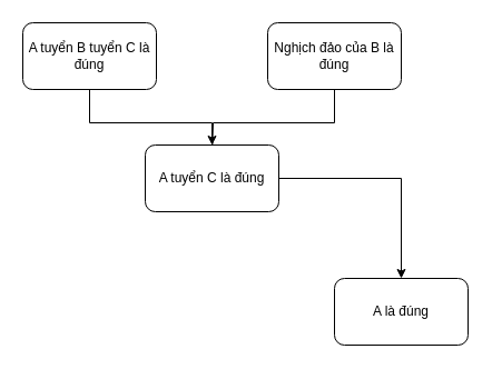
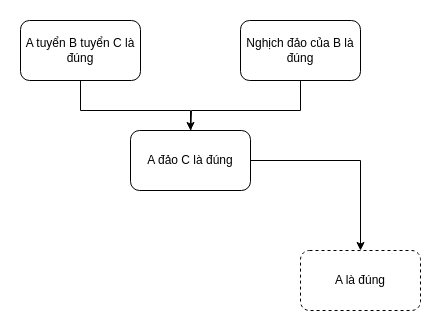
  <mxCell id="0" />
  <mxCell id="1" parent="0" />
  <mxCell id="2" style="edgeStyle=orthogonalEdgeStyle;rounded=0;orthogonalLoop=1;jettySize=auto;html=1;" edge="1" parent="1" source="3" target="7"><mxGeometry relative="1" as="geometry"><Array as="points"><mxPoint x="80" y="110" /><mxPoint x="190" y="110" /></Array></mxGeometry></mxCell>
  <mxCell id="3" value="A tuyển B tuyển C là đúng" style="rounded=1;whiteSpace=wrap;html=1;" vertex="1" parent="1"><mxGeometry y="20" width="120" height="60" as="geometry" x="20" /></mxCell>
  <mxCell id="4" style="edgeStyle=orthogonalEdgeStyle;rounded=0;orthogonalLoop=1;jettySize=auto;html=1;" edge="1" parent="1" source="5"><mxGeometry relative="1" as="geometry"><mxPoint x="190" y="140" as="targetPoint" /><Array as="points"><mxPoint x="300" y="110" /><mxPoint x="191" y="110" /></Array></mxGeometry></mxCell>
  <mxCell id="5" value="Nghịch đảo của B là đúng" style="rounded=1;whiteSpace=wrap;html=1;" vertex="1" parent="1"><mxGeometry x="240" y="20" width="120" height="60" as="geometry" /></mxCell>
  <mxCell id="6" style="edgeStyle=orthogonalEdgeStyle;rounded=0;orthogonalLoop=1;jettySize=auto;html=1;" edge="1" parent="1" source="7" target="8"><mxGeometry relative="1" as="geometry" /></mxCell>
- <mxCell id="7" value="A tuyển C là đúng" style="rounded=1;whiteSpace=wrap;html=1;" vertex="1" parent="1"><mxGeometry x="130" y="130" width="120" height="60" as="geometry" /></mxCell>
- <mxCell id="8" value="A là đúng" style="rounded=1;whiteSpace=wrap;html=1;" vertex="1" parent="1"><mxGeometry x="300" y="250" width="120" height="60" as="geometry" /></mxCell>
+ <mxCell id="7" value="A đảo C là đúng" style="rounded=1;whiteSpace=wrap;html=1;" vertex="1" parent="1"><mxGeometry x="130" y="130" width="120" height="60" as="geometry" /></mxCell>
+ <mxCell id="8" value="A là đúng" style="rounded=1;whiteSpace=wrap;html=1;dashed=1;" vertex="1" parent="1"><mxGeometry x="300" y="250" width="120" height="60" as="geometry" /></mxCell>
